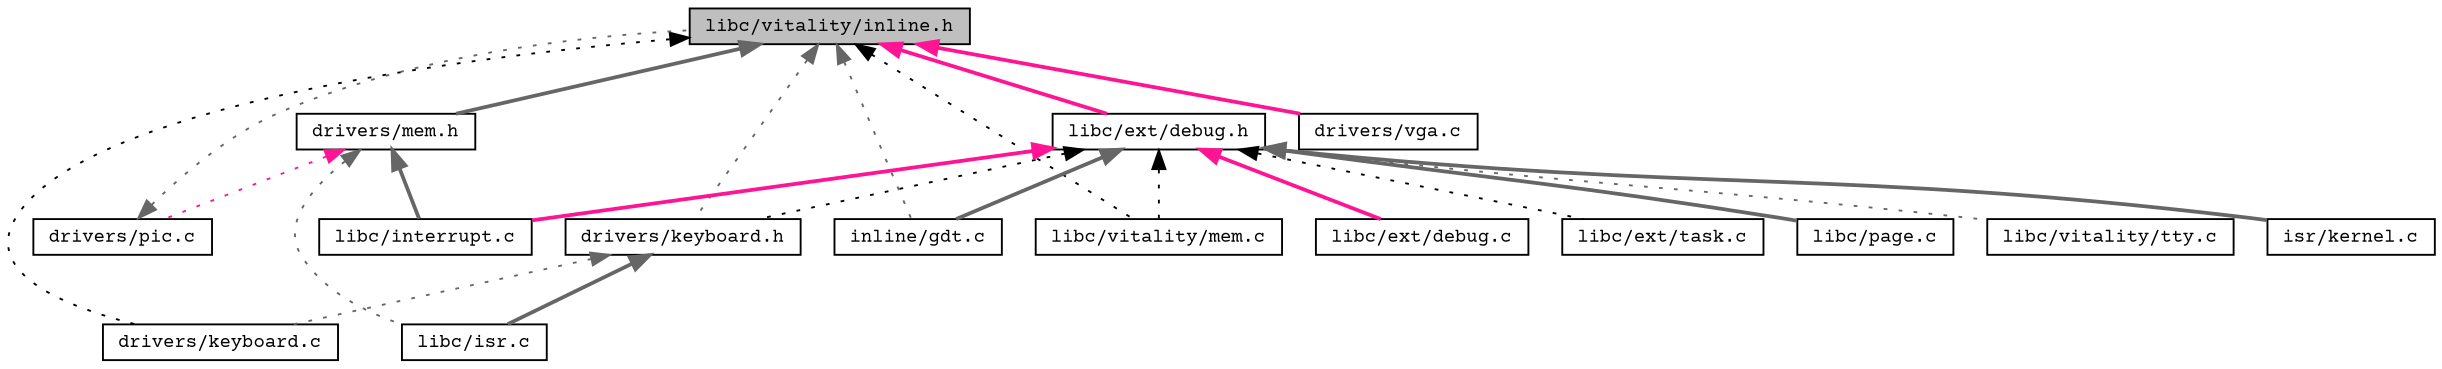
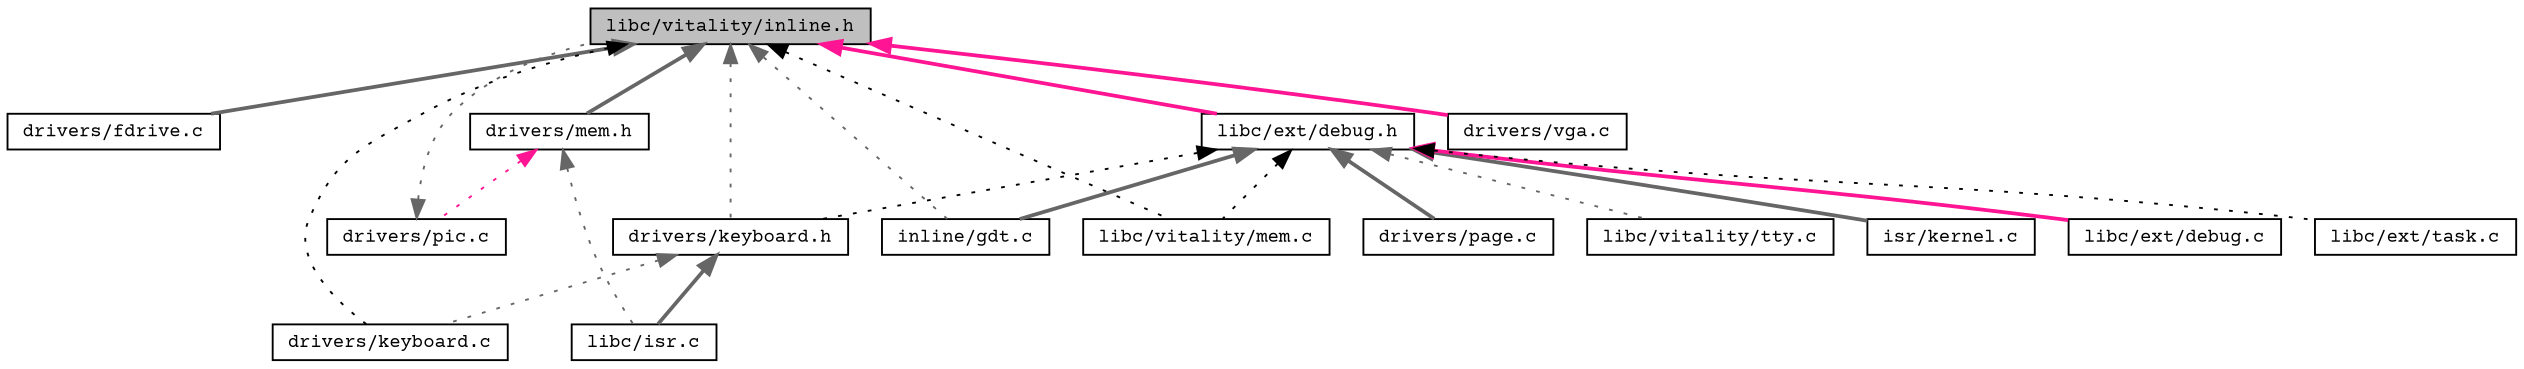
  digraph {
    fontname="Courier Prime"
    node [color=black fillcolor=white fontname="Courier Prime" fontsize=10 shape=record style=filled]
    edge [color=gray40 dir=back fontname="Courier Prime" fontsize=10 labelfontname=Helvetica labelfontsize=10 style=dotted]
    n1 [fillcolor=grey75 fontcolor=black height=0.2 label="libc/vitality/inline.h" width=0.4]
+   n2 [height=0.2 label="drivers/fdrive.c" width=0.4]
    n3 [height=0.2 label="drivers/keyboard.h" width=0.4]
    n4 [height=0.2 label="drivers/keyboard.c" width=0.4]
    n5 [height=0.2 label="drivers/mem.h" width=0.4]
    n6 [height=0.2 label="drivers/vga.c" width=0.4]
    n7 [height=0.2 label="libc/ext/debug.h" width=0.4]
    n8 [height=0.2 label="inline/gdt.c" width=0.4]
    n9 [height=0.2 label="libc/vitality/mem.c" width=0.4]
    n10 [height=0.2 label="libc/isr.c" width=0.4]
    n11 [height=0.2 label="drivers/pic.c" width=0.4]
-   n12 [height=0.2 label="libc/interrupt.c" width=0.4]
    n13 [height=0.2 label="isr/kernel.c" width=0.4]
    n14 [height=0.2 label="libc/ext/debug.c" width=0.4]
    n15 [height=0.2 label="libc/ext/task.c" width=0.4]
-   n16 [height=0.2 label="libc/page.c" width=0.4]
+   n16 [height=0.2 label="drivers/page.c" width=0.4]
    n17 [height=0.2 label="libc/vitality/tty.c" width=0.4]
+   n1 -> n2 [style=bold]
    n1 -> n3
    n1 -> n4 [color=black]
    n1 -> n5 [style=bold]
    n1 -> n6 [color=deeppink style=bold]
    n1 -> n7 [color=deeppink style=bold]
    n1 -> n8
    n1 -> n9 [color=black]
    n3 -> n4
    n3 -> n10 [style=bold]
    n5 -> n10
    n5 -> n11 [color=deeppink]
-   n5 -> n12 [style=bold]
    n7 -> n3 [color=black]
    n7 -> n8 [style=bold]
    n7 -> n9 [color=black]
-   n7 -> n12 [color=deeppink style=bold]
    n7 -> n13 [style=bold]
    n7 -> n14 [color=deeppink style=bold]
    n7 -> n15 [color=black]
    n7 -> n16 [style=bold]
    n7 -> n17
    n11 -> n1
  }
